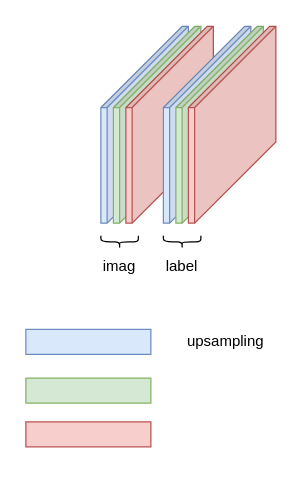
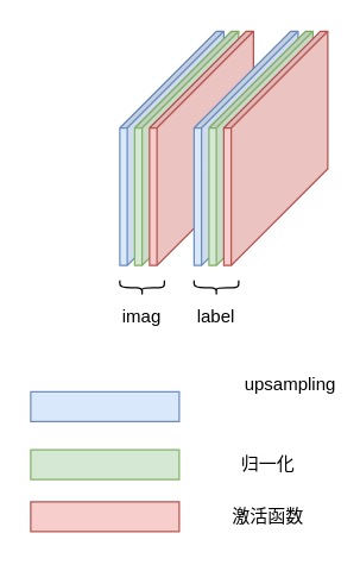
  <mxCell id="0" />
  <mxCell id="1" parent="0" />
  <mxCell id="2" value="" style="shape=cube;whiteSpace=wrap;html=1;boundedLbl=1;backgroundOutline=1;darkOpacity=0.05;darkOpacity2=0.1;size=65;fillColor=#dae8fc;strokeColor=#6c8ebf;direction=south;" vertex="1" parent="1"><mxGeometry x="80" y="20.5" width="70" height="157.5" as="geometry" /></mxCell>
  <mxCell id="3" value="" style="shape=cube;whiteSpace=wrap;html=1;boundedLbl=1;backgroundOutline=1;darkOpacity=0.05;darkOpacity2=0.1;size=65;fillColor=#d5e8d4;strokeColor=#82b366;direction=south;" vertex="1" parent="1"><mxGeometry x="90" y="20.5" width="70" height="157.5" as="geometry" /></mxCell>
  <mxCell id="4" value="" style="shape=cube;whiteSpace=wrap;html=1;boundedLbl=1;backgroundOutline=1;darkOpacity=0.05;darkOpacity2=0.1;size=65;fillColor=#f8cecc;strokeColor=#b85450;direction=south;" vertex="1" parent="1"><mxGeometry x="100" y="20.5" width="70" height="157.5" as="geometry" /></mxCell>
  <mxCell id="5" value="" style="rounded=0;whiteSpace=wrap;html=1;fillColor=#dae8fc;strokeColor=#6c8ebf;" vertex="1" parent="1"><mxGeometry x="20" y="263" width="100" height="20" as="geometry" /></mxCell>
- <mxCell id="6" value="upsampling" style="text;html=1;strokeColor=none;fillColor=none;align=center;verticalAlign=middle;whiteSpace=wrap;rounded=0;" vertex="1" parent="1"><mxGeometry x="150" y="258" width="60" height="30" as="geometry" /></mxCell>
+ <mxCell id="6" value="upsampling" style="text;html=1;strokeColor=none;fillColor=none;align=center;verticalAlign=middle;whiteSpace=wrap;rounded=0;" vertex="1" parent="1"><mxGeometry x="165" y="243" width="60" height="30" as="geometry" /></mxCell>
  <mxCell id="7" value="" style="rounded=0;whiteSpace=wrap;html=1;fillColor=#d5e8d4;strokeColor=#82b366;" vertex="1" parent="1"><mxGeometry x="20" y="302" width="100" height="20" as="geometry" /></mxCell>
+ <mxCell id="8" value="归一化" style="text;html=1;strokeColor=none;fillColor=none;align=center;verticalAlign=middle;whiteSpace=wrap;rounded=0;" vertex="1" parent="1"><mxGeometry x="150" y="297" width="60" height="30" as="geometry" /></mxCell>
  <mxCell id="9" value="" style="rounded=0;whiteSpace=wrap;html=1;fillColor=#f8cecc;strokeColor=#b85450;" vertex="1" parent="1"><mxGeometry x="20" y="337" width="100" height="20" as="geometry" /></mxCell>
+ <mxCell id="10" value="激活函数" style="text;html=1;strokeColor=none;fillColor=none;align=center;verticalAlign=middle;whiteSpace=wrap;rounded=0;" vertex="1" parent="1"><mxGeometry x="150" y="332" width="60" height="30" as="geometry" /></mxCell>
  <mxCell id="11" value="" style="shape=cube;whiteSpace=wrap;html=1;boundedLbl=1;backgroundOutline=1;darkOpacity=0.05;darkOpacity2=0.1;size=65;fillColor=#dae8fc;strokeColor=#6c8ebf;direction=south;" vertex="1" parent="1"><mxGeometry x="130" y="20.5" width="70" height="157.5" as="geometry" /></mxCell>
  <mxCell id="12" value="" style="shape=cube;whiteSpace=wrap;html=1;boundedLbl=1;backgroundOutline=1;darkOpacity=0.05;darkOpacity2=0.1;size=65;fillColor=#d5e8d4;strokeColor=#82b366;direction=south;" vertex="1" parent="1"><mxGeometry x="140" y="20.5" width="70" height="157.5" as="geometry" /></mxCell>
  <mxCell id="13" value="" style="shape=cube;whiteSpace=wrap;html=1;boundedLbl=1;backgroundOutline=1;darkOpacity=0.05;darkOpacity2=0.1;size=65;fillColor=#f8cecc;strokeColor=#b85450;direction=south;" vertex="1" parent="1"><mxGeometry x="150" y="20.5" width="70" height="157.5" as="geometry" /></mxCell>
  <mxCell id="14" value="" style="shape=curlyBracket;whiteSpace=wrap;html=1;rounded=1;direction=north;size=0.5;" vertex="1" parent="1"><mxGeometry x="80" y="188" width="30" height="10" as="geometry" /></mxCell>
  <mxCell id="15" value="" style="shape=curlyBracket;whiteSpace=wrap;html=1;rounded=1;direction=north;size=0.5;" vertex="1" parent="1"><mxGeometry x="130" y="188" width="30" height="10" as="geometry" /></mxCell>
  <mxCell id="16" value="imag" style="text;html=1;strokeColor=none;fillColor=none;align=center;verticalAlign=middle;whiteSpace=wrap;rounded=0;" vertex="1" parent="1"><mxGeometry x="65" y="198" width="60" height="30" as="geometry" /></mxCell>
  <mxCell id="17" value="label" style="text;html=1;strokeColor=none;fillColor=none;align=center;verticalAlign=middle;whiteSpace=wrap;rounded=0;" vertex="1" parent="1"><mxGeometry x="115" y="198" width="60" height="30" as="geometry" /></mxCell>
